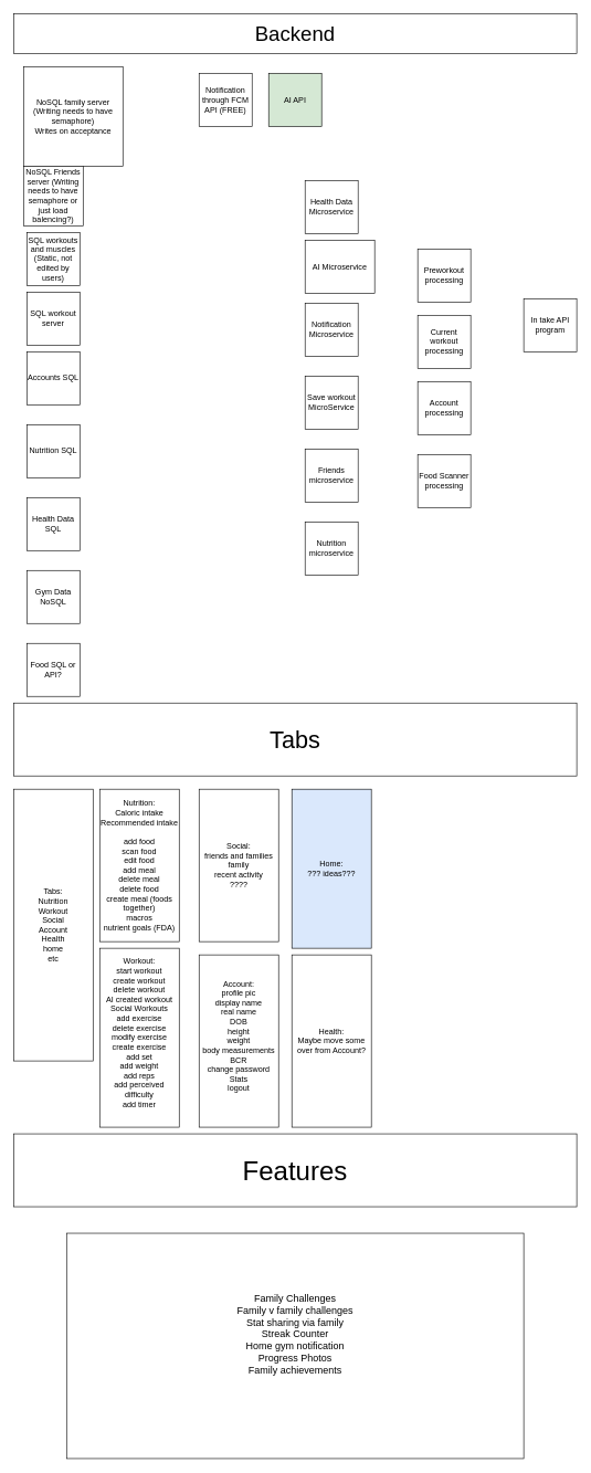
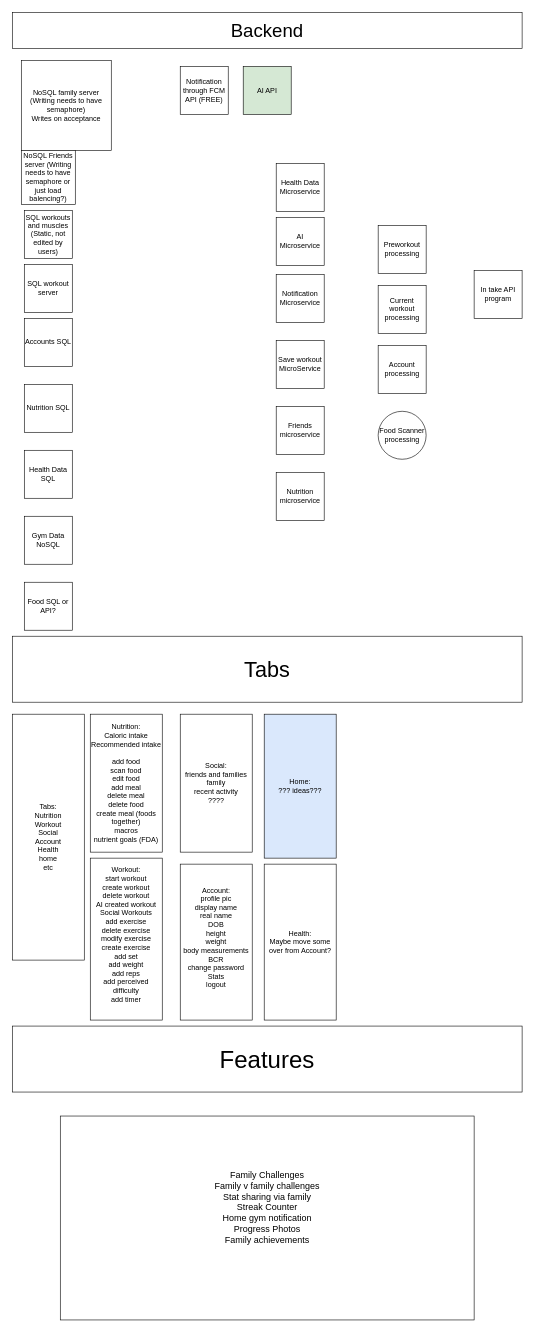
  <mxCell id="0" />
  <mxCell id="1" parent="0" />
  <mxCell id="2" value="&lt;font style=&quot;font-size: 31px;&quot;&gt;Backend&lt;/font&gt;" style="rounded=0;whiteSpace=wrap;html=1;" vertex="1" parent="1"><mxGeometry width="850" height="60" as="geometry" x="20" y="20" /></mxCell>
  <mxCell id="3" value="&lt;div&gt;NoSQL family server (Writing needs to have semaphore)&lt;/div&gt;&lt;div&gt;Writes on acceptance&lt;br&gt;&lt;/div&gt;" style="whiteSpace=wrap;html=1;aspect=fixed;" vertex="1" parent="1"><mxGeometry x="35" y="100" width="150" height="150" as="geometry" /></mxCell>
  <mxCell id="4" value="NoSQL Friends server (Writing needs to have semaphore or just load balencing?)" style="whiteSpace=wrap;html=1;aspect=fixed;" vertex="1" parent="1"><mxGeometry x="35" y="250" width="90" height="90" as="geometry" /></mxCell>
  <mxCell id="5" value="SQL workouts and muscles (Static, not edited by users)" style="whiteSpace=wrap;html=1;aspect=fixed;" vertex="1" parent="1"><mxGeometry x="40" y="350" width="80" height="80" as="geometry" /></mxCell>
  <mxCell id="6" value="SQL workout server" style="whiteSpace=wrap;html=1;aspect=fixed;" vertex="1" parent="1"><mxGeometry x="40" y="440" width="80" height="80" as="geometry" /></mxCell>
  <mxCell id="7" value="AI API" style="whiteSpace=wrap;html=1;aspect=fixed;fillColor=#d5e8d4;" vertex="1" parent="1"><mxGeometry x="405" y="110" width="80" height="80" as="geometry" /></mxCell>
  <mxCell id="8" value="In take API program" style="whiteSpace=wrap;html=1;aspect=fixed;" vertex="1" parent="1"><mxGeometry x="790" y="450" width="80" height="80" as="geometry" /></mxCell>
  <mxCell id="9" value="Accounts SQL" style="whiteSpace=wrap;html=1;aspect=fixed;" vertex="1" parent="1"><mxGeometry x="40" y="530" width="80" height="80" as="geometry" /></mxCell>
  <mxCell id="10" value="Notification through FCM API (FREE)" style="whiteSpace=wrap;html=1;aspect=fixed;" vertex="1" parent="1"><mxGeometry x="300" y="110" width="80" height="80" as="geometry" /></mxCell>
- <mxCell id="11" value="AI Microservice" style="whiteSpace=wrap;html=1;aspect=fixed;" vertex="1" parent="1"><mxGeometry x="460" y="362" width="105" height="80" as="geometry" /></mxCell>
+ <mxCell id="11" value="AI Microservice" style="whiteSpace=wrap;html=1;aspect=fixed;" vertex="1" parent="1"><mxGeometry x="460" y="362" width="80" height="80" as="geometry" /></mxCell>
  <mxCell id="12" value="Notification Microservice" style="whiteSpace=wrap;html=1;aspect=fixed;" vertex="1" parent="1"><mxGeometry x="460" y="457" width="80" height="80" as="geometry" /></mxCell>
  <mxCell id="13" value="Save workout MicroService" style="whiteSpace=wrap;html=1;aspect=fixed;" vertex="1" parent="1"><mxGeometry x="460" y="567" width="80" height="80" as="geometry" /></mxCell>
  <mxCell id="14" value="Friends microservice" style="whiteSpace=wrap;html=1;aspect=fixed;" vertex="1" parent="1"><mxGeometry x="460" y="677" width="80" height="80" as="geometry" /></mxCell>
  <mxCell id="15" value="Nutrition SQL" style="whiteSpace=wrap;html=1;aspect=fixed;" vertex="1" parent="1"><mxGeometry x="40" y="640" width="80" height="80" as="geometry" /></mxCell>
  <mxCell id="16" value="Nutrition microservice" style="whiteSpace=wrap;html=1;aspect=fixed;" vertex="1" parent="1"><mxGeometry x="460" y="787" width="80" height="80" as="geometry" /></mxCell>
  <mxCell id="17" value="Health Data SQL" style="whiteSpace=wrap;html=1;aspect=fixed;" vertex="1" parent="1"><mxGeometry x="40" y="750" width="80" height="80" as="geometry" /></mxCell>
  <mxCell id="18" value="Account processing" style="whiteSpace=wrap;html=1;aspect=fixed;" vertex="1" parent="1"><mxGeometry x="630" y="575" width="80" height="80" as="geometry" /></mxCell>
  <mxCell id="19" value="Current workout processing" style="whiteSpace=wrap;html=1;aspect=fixed;" vertex="1" parent="1"><mxGeometry x="630" y="475" width="80" height="80" as="geometry" /></mxCell>
  <mxCell id="20" value="Preworkout processing" style="whiteSpace=wrap;html=1;aspect=fixed;" vertex="1" parent="1"><mxGeometry x="630" y="375" width="80" height="80" as="geometry" /></mxCell>
  <mxCell id="21" value="Health Data Microservice" style="whiteSpace=wrap;html=1;aspect=fixed;" vertex="1" parent="1"><mxGeometry x="460" y="272" width="80" height="80" as="geometry" /></mxCell>
- <mxCell id="22" value="Food Scanner processing" style="whiteSpace=wrap;html=1;aspect=fixed;" vertex="1" parent="1"><mxGeometry x="630" y="685" width="80" height="80" as="geometry" /></mxCell>
+ <mxCell id="22" value="Food Scanner processing" style="ellipse;whiteSpace=wrap;html=1;aspect=fixed;" vertex="1" parent="1"><mxGeometry x="630" y="685" width="80" height="80" as="geometry" /></mxCell>
  <mxCell id="23" value="Gym Data NoSQL" style="whiteSpace=wrap;html=1;aspect=fixed;" vertex="1" parent="1"><mxGeometry x="40" y="860" width="80" height="80" as="geometry" /></mxCell>
  <mxCell id="24" value="Food SQL or API?" style="whiteSpace=wrap;html=1;aspect=fixed;" vertex="1" parent="1"><mxGeometry x="40" y="970" width="80" height="80" as="geometry" /></mxCell>
  <mxCell id="25" value="&lt;font style=&quot;font-size: 36px;&quot;&gt;Tabs&lt;/font&gt;" style="rounded=0;whiteSpace=wrap;html=1;" vertex="1" parent="1"><mxGeometry y="1060" width="850" height="110" as="geometry" x="20" /></mxCell>
  <mxCell id="26" value="&lt;div&gt;Tabs:&lt;/div&gt;&lt;div&gt;Nutrition&lt;/div&gt;&lt;div&gt;Workout&lt;/div&gt;&lt;div&gt;Social&lt;/div&gt;&lt;div&gt;Account&lt;/div&gt;&lt;div&gt;Health&lt;/div&gt;&lt;div&gt;home&lt;br&gt;&lt;/div&gt;etc" style="rounded=0;whiteSpace=wrap;html=1;" vertex="1" parent="1"><mxGeometry y="1190" width="120" height="410" as="geometry" x="20" /></mxCell>
  <mxCell id="27" value="Nutrition:&lt;br&gt;&lt;div&gt;Caloric intake&lt;/div&gt;&lt;div&gt;Recommended intake&lt;/div&gt;&lt;div&gt;&lt;br&gt;&lt;/div&gt;&lt;div&gt;add food&lt;/div&gt;&lt;div&gt;scan food&lt;/div&gt;&lt;div&gt;edit food&lt;/div&gt;&lt;div&gt;add meal&lt;/div&gt;&lt;div&gt;delete meal&lt;/div&gt;&lt;div&gt;delete food&lt;/div&gt;&lt;div&gt;create meal (foods together)&lt;/div&gt;&lt;div&gt;macros&lt;/div&gt;&lt;div&gt;nutrient goals (FDA)&lt;br&gt;&lt;/div&gt;" style="rounded=0;whiteSpace=wrap;html=1;" vertex="1" parent="1"><mxGeometry x="150" y="1190" width="120" height="230" as="geometry" /></mxCell>
  <mxCell id="28" value="&lt;div&gt;Workout:&lt;/div&gt;&lt;div&gt;start workout&lt;/div&gt;&lt;div&gt;create workout&lt;/div&gt;&lt;div&gt;delete workout&lt;/div&gt;&lt;div&gt;AI created workout&lt;/div&gt;&lt;div&gt;Social Workouts&lt;/div&gt;&lt;div&gt;add exercise&lt;/div&gt;&lt;div&gt;delete exercise&lt;/div&gt;&lt;div&gt;modify exercise&lt;/div&gt;&lt;div&gt;create exercise&lt;/div&gt;&lt;div&gt;add set&lt;/div&gt;&lt;div&gt;add weight&lt;/div&gt;&lt;div&gt;add reps&lt;/div&gt;&lt;div&gt;add perceived difficulty&lt;/div&gt;&lt;div&gt;add timer&lt;/div&gt;&lt;div&gt;&lt;br&gt;&lt;/div&gt;" style="rounded=0;whiteSpace=wrap;html=1;" vertex="1" parent="1"><mxGeometry x="150" y="1430" width="120" height="270" as="geometry" /></mxCell>
  <mxCell id="29" value="&lt;div&gt;Social:&lt;/div&gt;&lt;div&gt;friends and families&lt;br&gt;&lt;/div&gt;&lt;div&gt;family&lt;/div&gt;&lt;div&gt;recent activity&lt;/div&gt;&lt;div&gt;????&lt;br&gt;&lt;/div&gt;" style="rounded=0;whiteSpace=wrap;html=1;" vertex="1" parent="1"><mxGeometry x="300" y="1190" width="120" height="230" as="geometry" /></mxCell>
  <mxCell id="30" value="&lt;div&gt;Account:&lt;/div&gt;&lt;div&gt;profile pic&lt;/div&gt;&lt;div&gt;display name&lt;/div&gt;&lt;div&gt;real name&lt;/div&gt;&lt;div&gt;DOB&lt;/div&gt;&lt;div&gt;height&lt;/div&gt;&lt;div&gt;weight&lt;/div&gt;&lt;div&gt;body measurements&lt;/div&gt;&lt;div&gt;BCR&lt;/div&gt;&lt;div&gt;change password&lt;/div&gt;&lt;div&gt;Stats&lt;/div&gt;&lt;div&gt;logout&lt;/div&gt;&lt;div&gt;&lt;br&gt;&lt;/div&gt;" style="rounded=0;whiteSpace=wrap;html=1;" vertex="1" parent="1"><mxGeometry x="300" y="1440" width="120" height="260" as="geometry" /></mxCell>
  <mxCell id="31" value="&lt;div&gt;Health:&lt;/div&gt;&lt;div&gt;Maybe move some over from Account?&lt;br&gt;&lt;/div&gt;" style="rounded=0;whiteSpace=wrap;html=1;" vertex="1" parent="1"><mxGeometry x="440" y="1440" width="120" height="260" as="geometry" /></mxCell>
  <mxCell id="32" value="&lt;div&gt;Home:&lt;/div&gt;&lt;div&gt;??? ideas???&lt;br&gt;&lt;/div&gt;" style="rounded=0;whiteSpace=wrap;html=1;fillColor=#dae8fc;" vertex="1" parent="1"><mxGeometry x="440" y="1190" width="120" height="240" as="geometry" /></mxCell>
  <mxCell id="33" value="&lt;div&gt;&lt;font style=&quot;font-size: 15px;&quot;&gt;Family Challenges&lt;/font&gt;&lt;/div&gt;&lt;div&gt;&lt;font style=&quot;font-size: 15px;&quot;&gt;Family v family challenges&lt;/font&gt;&lt;/div&gt;&lt;div&gt;&lt;font style=&quot;font-size: 15px;&quot;&gt;Stat sharing via family&lt;/font&gt;&lt;/div&gt;&lt;div&gt;&lt;font style=&quot;font-size: 15px;&quot;&gt;Streak Counter&lt;/font&gt;&lt;/div&gt;&lt;div&gt;&lt;font style=&quot;font-size: 15px;&quot;&gt;Home gym notification&lt;/font&gt;&lt;/div&gt;&lt;div&gt;&lt;font style=&quot;font-size: 15px;&quot;&gt;Progress Photos&lt;/font&gt;&lt;/div&gt;&lt;div&gt;&lt;font style=&quot;font-size: 15px;&quot;&gt;Family achievements&lt;/font&gt;&lt;/div&gt;&lt;div&gt;&lt;font style=&quot;font-size: 15px;&quot;&gt;&lt;br&gt;&lt;/font&gt;&lt;/div&gt;&lt;div&gt;&lt;font style=&quot;font-size: 15px;&quot;&gt;&lt;br&gt;&lt;/font&gt;&lt;/div&gt;" style="rounded=0;whiteSpace=wrap;html=1;" vertex="1" parent="1"><mxGeometry x="100" y="1860" width="690" height="340" as="geometry" /></mxCell>
  <mxCell id="34" value="&lt;font style=&quot;font-size: 40px;&quot;&gt;Features&lt;/font&gt;" style="rounded=0;whiteSpace=wrap;html=1;" vertex="1" parent="1"><mxGeometry y="1710" width="850" height="110" as="geometry" x="20" /></mxCell>
